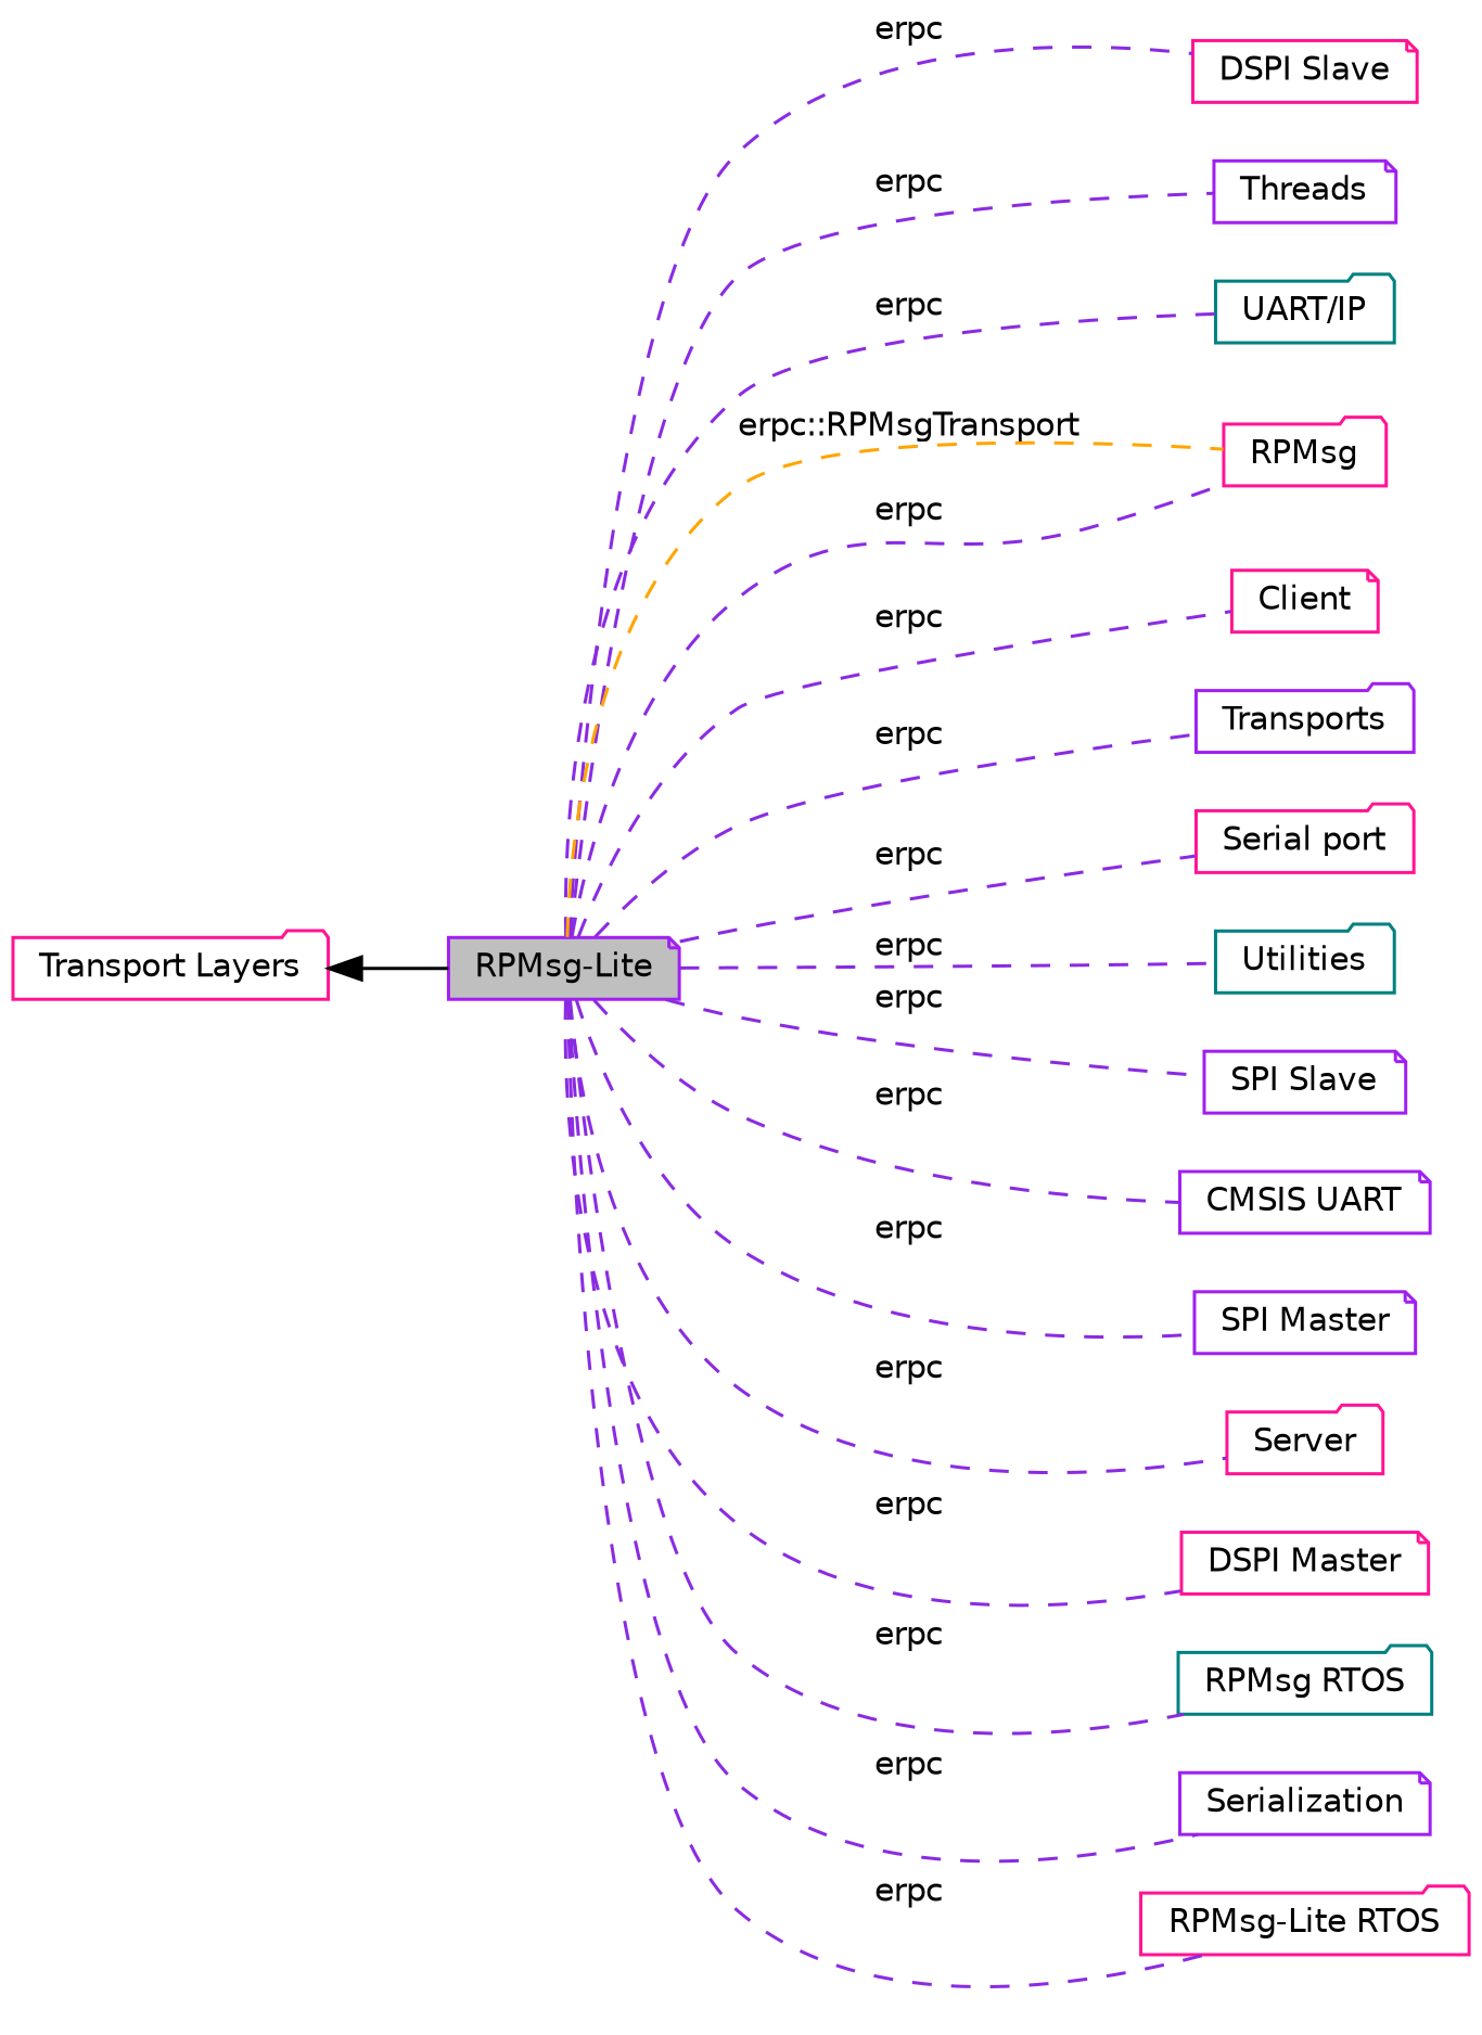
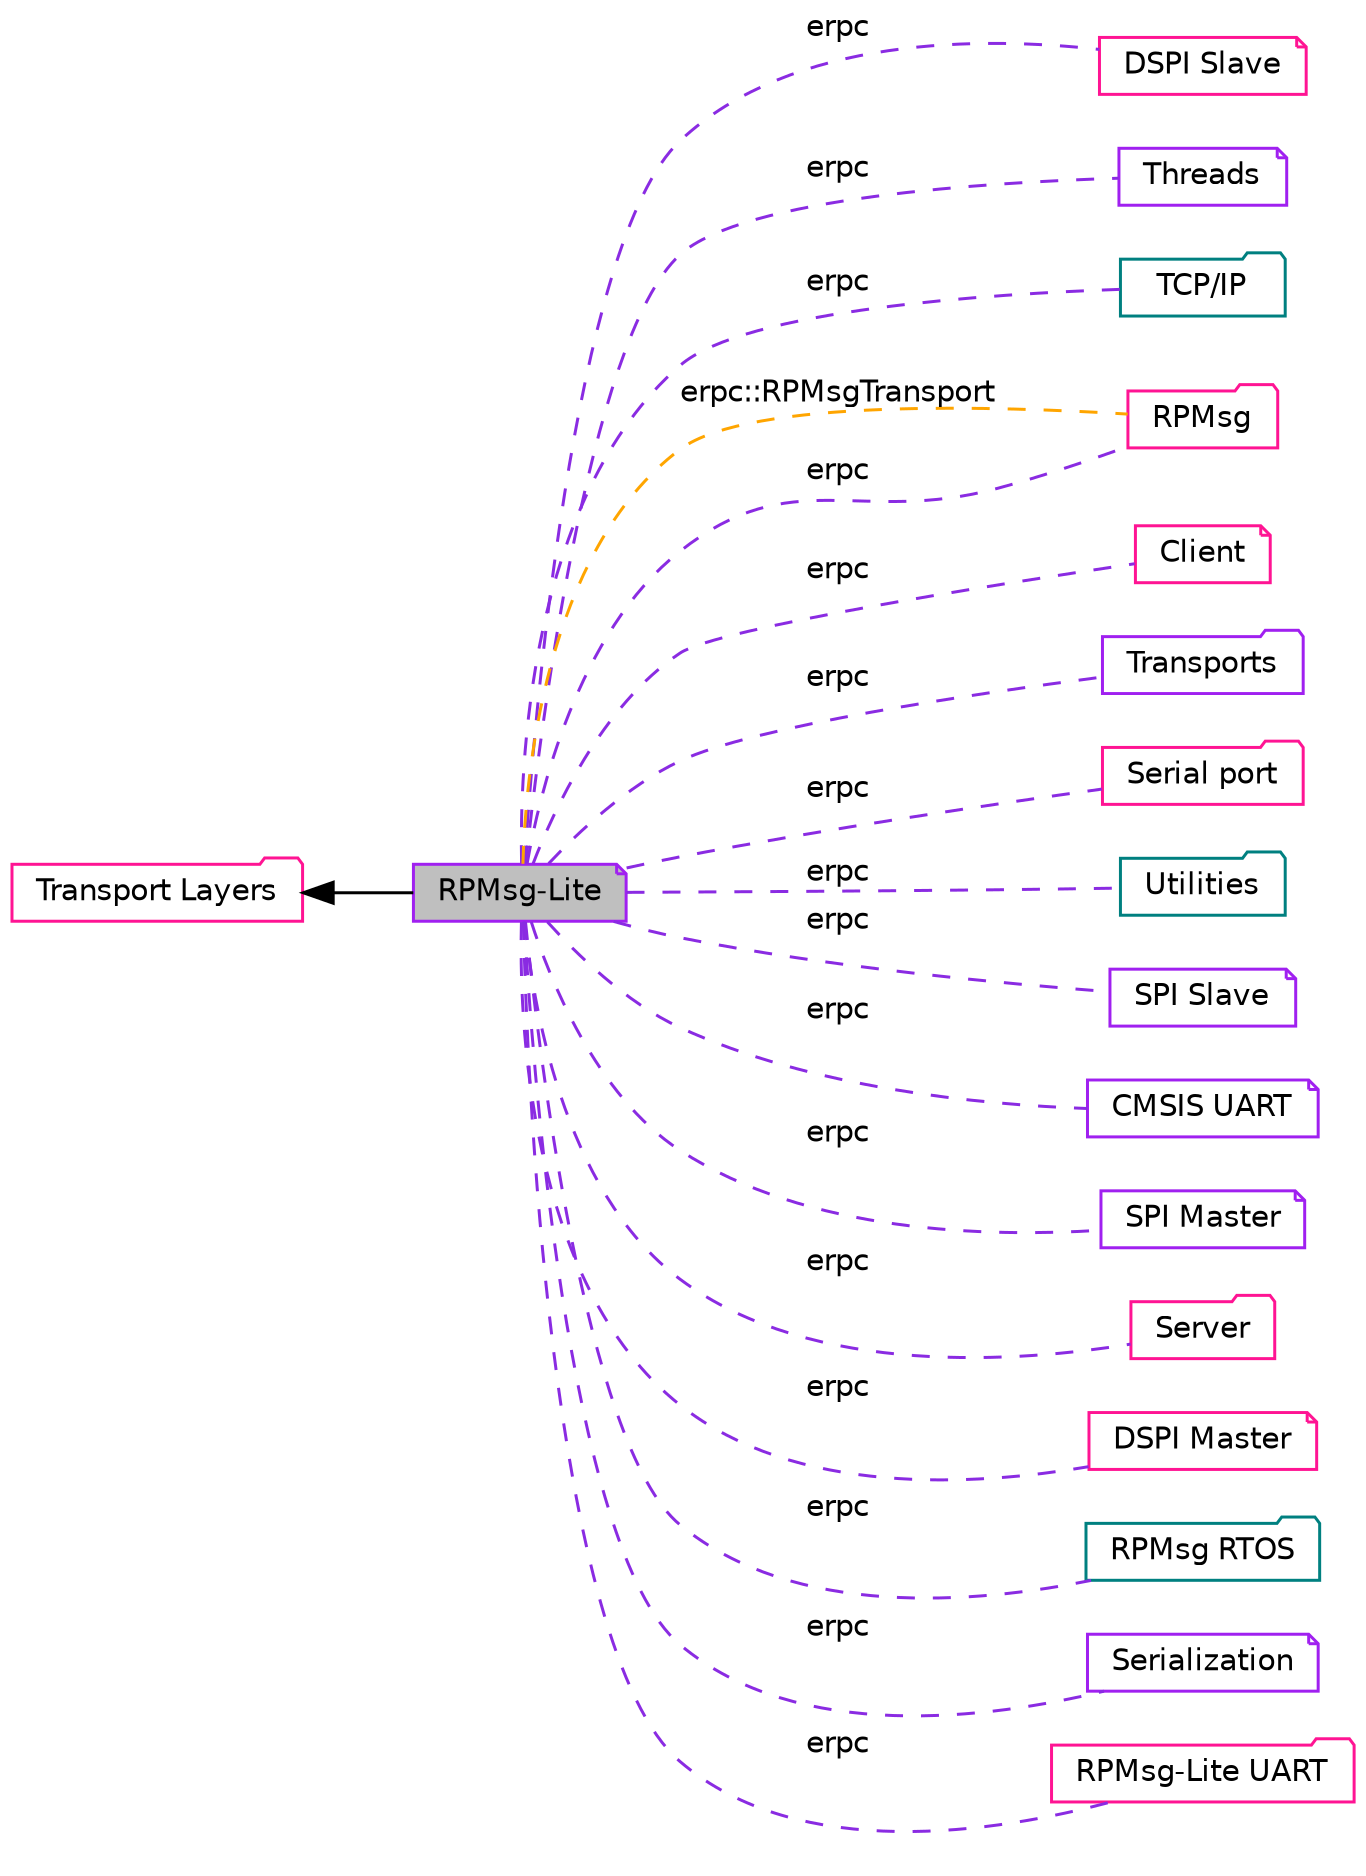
  digraph {
    rankdir=LR
    node [color=deeppink fillcolor=white fontname=Helvetica fontsize=10 shape=folder style=filled]
    edge [dir=none fontname=Helvetica fontsize=10 labelfontname=Helvetica labelfontsize=10 shape=plaintext style=dashed color=blueviolet]
    n1 [height=0.2 label="Transport Layers" width=0.4]
    n2 [color=purple fillcolor=grey75 fontcolor=black height=0.2 label="RPMsg-Lite" shape=note width=0.4]
    n3 [height=0.2 label="DSPI Slave" shape=note width=0.4]
    n4 [color=purple height=0.2 label=Threads shape=note width=0.4]
-   n5 [color=teal height=0.2 label="UART/IP" width=0.4]
+   n5 [color=teal height=0.2 label="TCP/IP" width=0.4]
    n6 [height=0.2 label=RPMsg width=0.4]
    n7 [height=0.2 label=Client shape=note width=0.4]
    n8 [color=purple height=0.2 label=Transports width=0.4]
    n9 [height=0.2 label="Serial port" width=0.4]
    n10 [color=teal height=0.2 label=Utilities width=0.4]
    n11 [color=purple height=0.2 label="SPI Slave" shape=note width=0.4]
    n12 [color=purple height=0.2 label="CMSIS UART" shape=note width=0.4]
    n13 [color=purple height=0.2 label="SPI Master" shape=note width=0.4]
    n14 [height=0.2 label=Server width=0.4]
    n15 [height=0.2 label="DSPI Master" shape=note width=0.4]
    n16 [color=teal height=0.2 label="RPMsg RTOS" width=0.4]
    n17 [color=purple height=0.2 label=Serialization shape=note width=0.4]
-   n18 [height=0.2 label="RPMsg-Lite RTOS" width=0.4]
+   n18 [height=0.2 label="RPMsg-Lite UART" width=0.4]
    n1 -> n2 [dir=back style=solid color=""]
    n2 -> n3 [label=erpc]
    n2 -> n4 [label=erpc]
    n2 -> n5 [label=erpc]
    n2 -> n6 [color=orange label="erpc::RPMsgTransport"]
    n2 -> n6 [label=erpc]
    n2 -> n7 [label=erpc]
    n2 -> n8 [label=erpc]
    n2 -> n9 [label=erpc]
    n2 -> n10 [label=erpc]
    n2 -> n11 [label=erpc]
    n2 -> n12 [label=erpc]
    n2 -> n13 [label=erpc]
    n2 -> n14 [label=erpc]
    n2 -> n15 [label=erpc]
    n2 -> n16 [label=erpc]
    n2 -> n17 [label=erpc]
    n2 -> n18 [label=erpc]
  }
